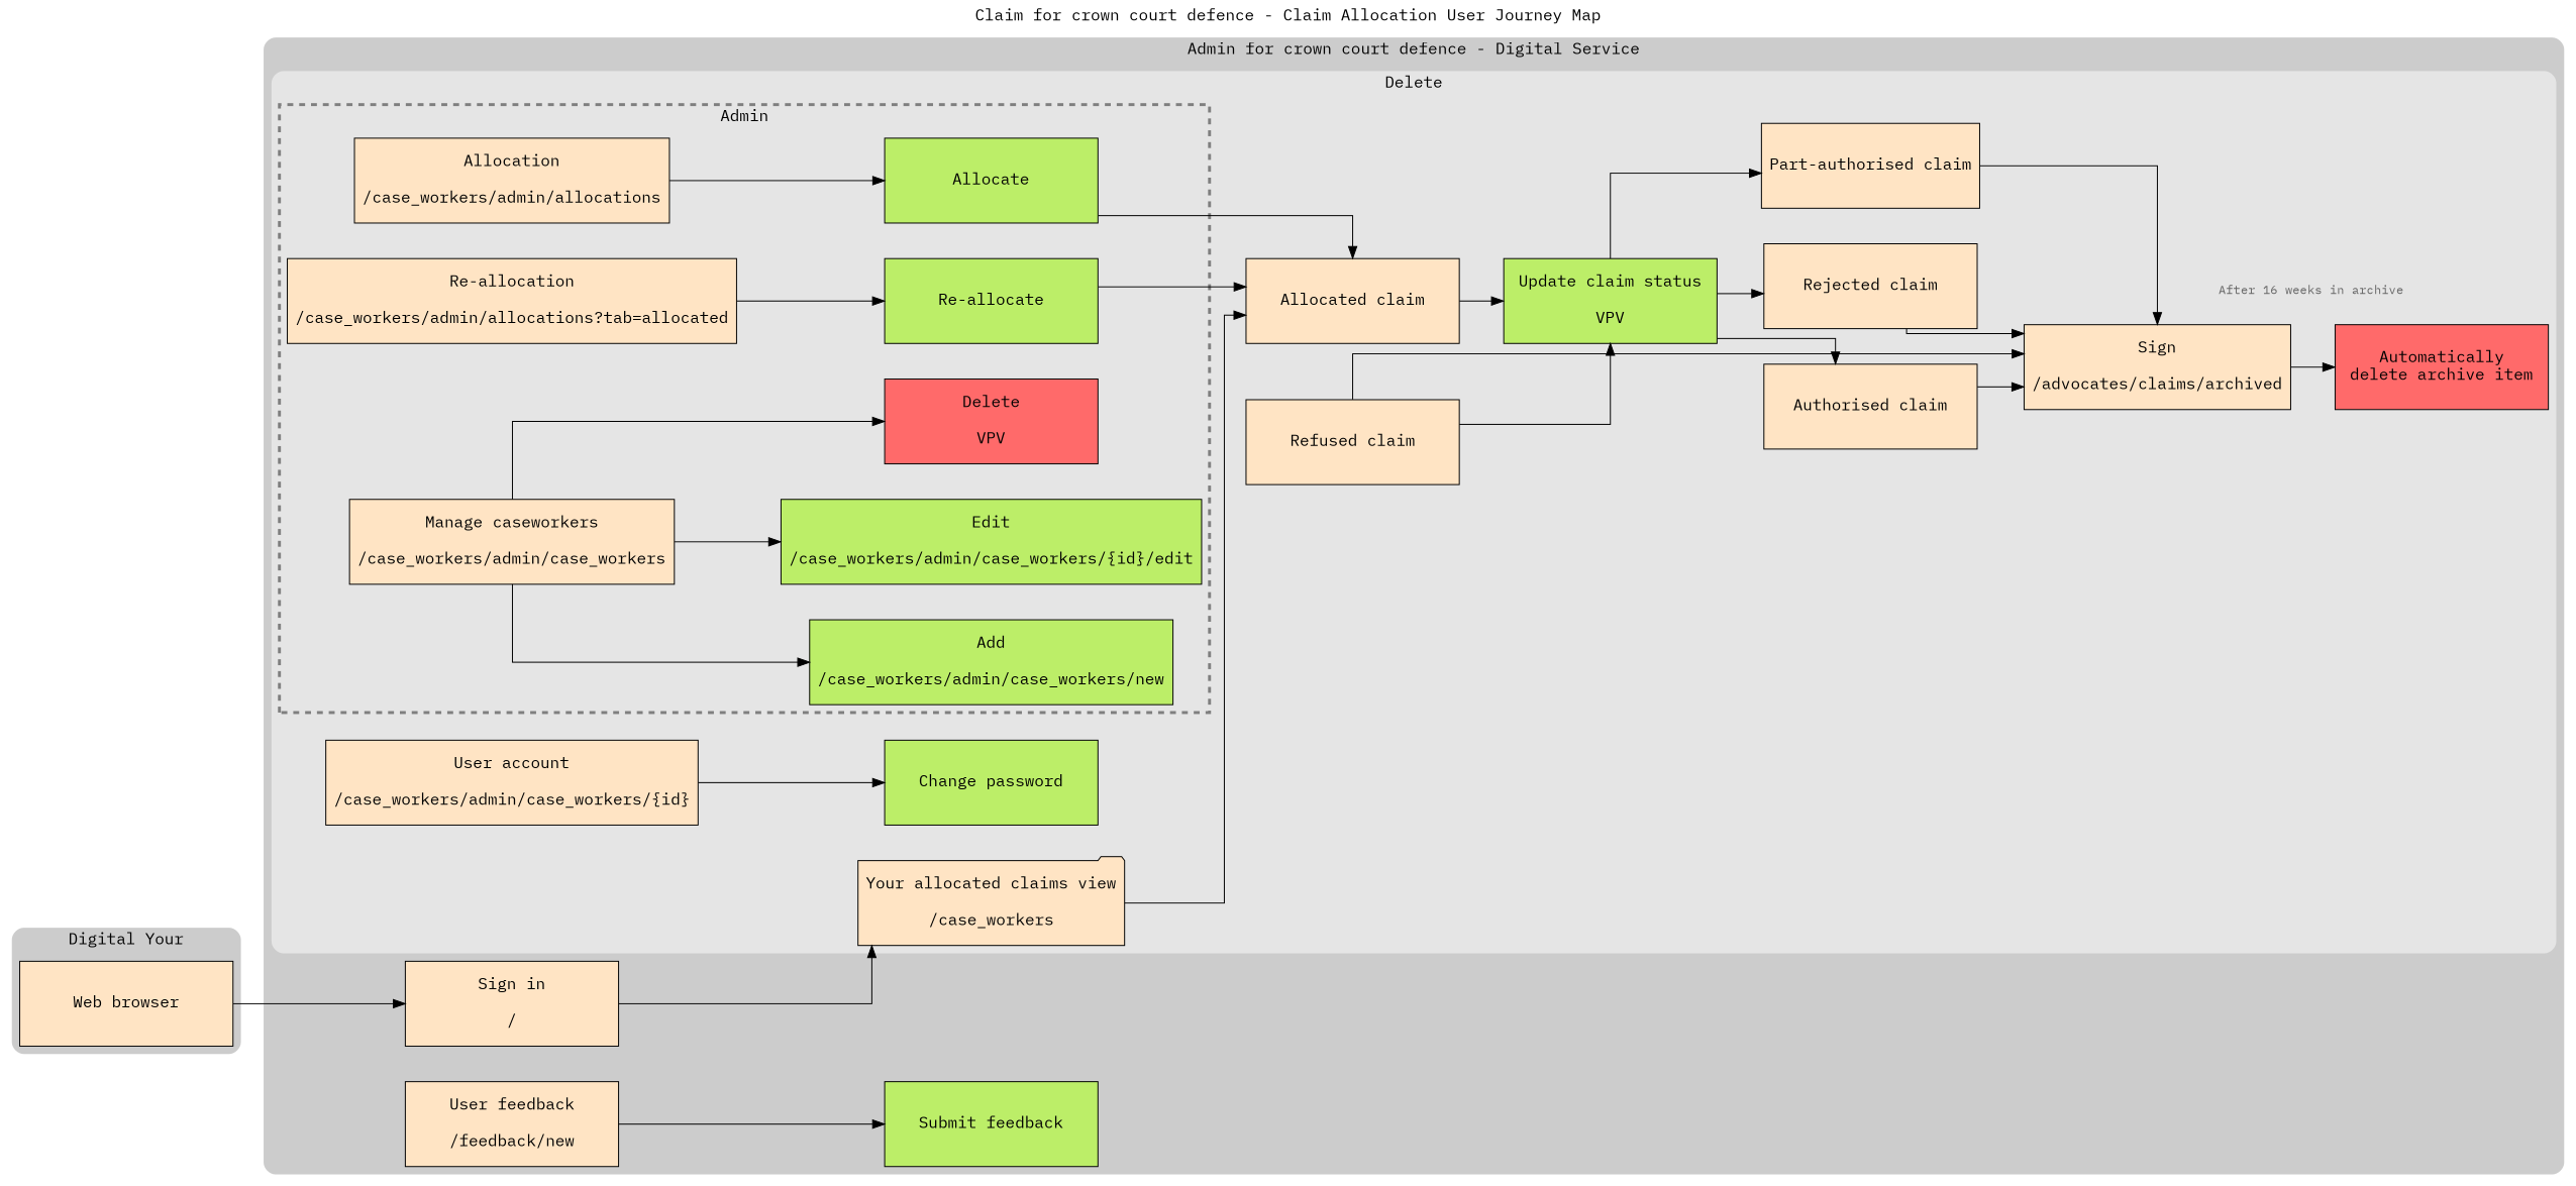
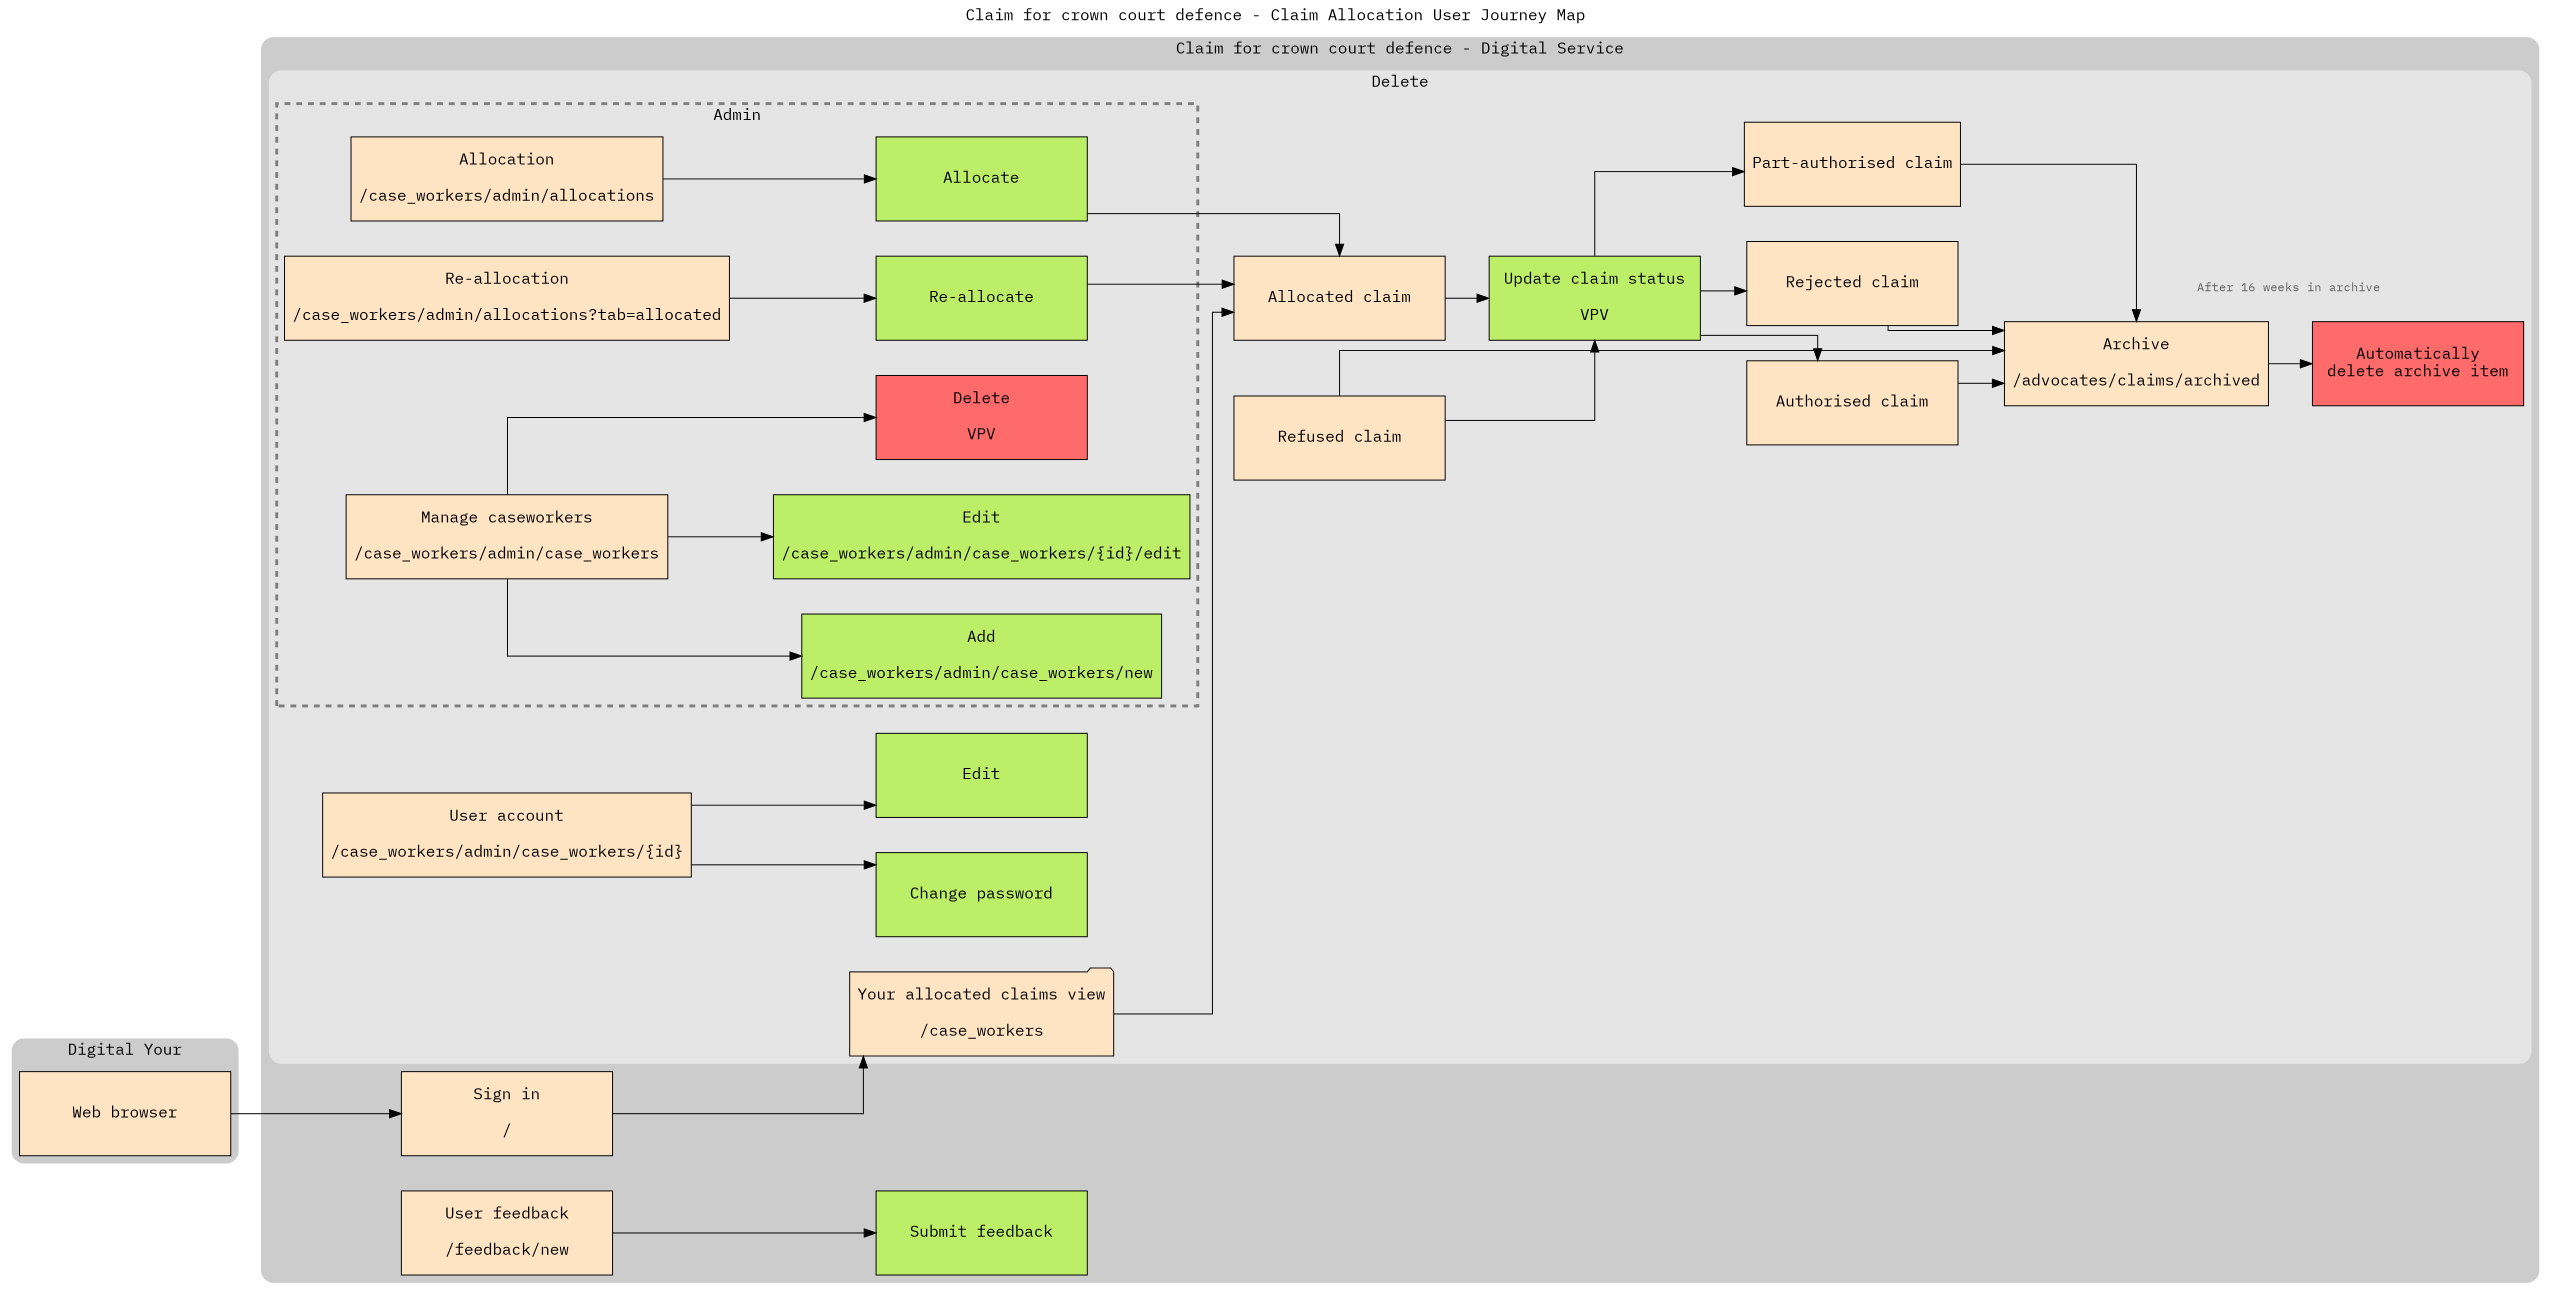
  digraph {
    compound=true
    fillcolor=grey80
    fontname="IBM Plex Mono"
    fontsize=16
    label="Claim for crown court defence - Claim Allocation User Journey Map"
    labelloc=t
    nodesep=.5
    ordering=out
    penwidth=0
    rankdir=LR
    ranksep=.3
    splines=ortho
    style="rounded, filled"
    node [fillcolor=bisque fontname="IBM Plex Mono" fontsize=16 shape=box style=filled]
    edge [arrowsize=1.2 fontcolor=grey40 fontname="IBM Plex Mono" fontsize=12 minlen=2]
    n1 [height=1.2 label="Web browser" width=3]
    n2 [height=1.2 label="Allocation\n\n/case_workers/admin/allocations" width=3]
    n3 [fillcolor=darkolivegreen2 height=1.2 label=Allocate width=3]
    n4 [height=1.2 label="Re-allocation\n\n/case_workers/admin/allocations?tab=allocated" width=3]
    n5 [fillcolor=darkolivegreen2 height=1.2 label="Re-allocate" width=3]
    n6 [height=1.2 label="Manage caseworkers\n\n/case_workers/admin/case_workers" width=3]
    n7 [fillcolor=darkolivegreen2 height=1.2 label="Add\n\n/case_workers/admin/case_workers/new" width=3]
    n8 [fillcolor=darkolivegreen2 height=1.2 label="Edit\n\n/case_workers/admin/case_workers/{id}/edit" width=3]
    n9 [fillcolor=indianred1 height=1.2 label="Delete\n\nVPV" width=3]
    n10 [height=1.2 label="Your allocated claims view\n\n/case_workers" shape=folder width=3]
    n11 [height=1.2 label="Allocated claim" width=3]
    n12 [height=1.2 label="Part-authorised claim" width=3]
    n13 [height=1.2 label="Authorised claim" width=3]
    n14 [height=1.2 label="Refused claim" width=3]
    n15 [height=1.2 label="Rejected claim" width=3]
    n16 [fillcolor=darkolivegreen2 height=1.2 label="Update claim status\n\nVPV" width=3]
    n17 [height=1.2 label="User account\n\n/case_workers/admin/case_workers/{id}" width=3]
+   n18 [fillcolor=darkolivegreen2 height=1.2 label=Edit width=3]
    n19 [fillcolor=darkolivegreen2 height=1.2 label="Change password" width=3]
-   n20 [height=1.2 label="Sign\n\n/advocates/claims/archived" width=3]
+   n20 [height=1.2 label="Archive\n\n/advocates/claims/archived" width=3]
    n21 [fillcolor=indianred1 height=1.2 label="Automatically\ndelete archive item" width=3]
    n22 [height=1.2 label="Sign in\n\n/" width=3]
    n23 [height=1.2 label="User feedback\n\n/feedback/new" width=3]
    n24 [fillcolor=darkolivegreen2 height=1.2 label="Submit feedback" width=3]
    subgraph cluster_1 {
      label="Digital Your"
      n1
    }
    subgraph cluster_2 {
-     label="Admin for crown court defence - Digital Service"
+     label="Claim for crown court defence - Digital Service"
      n22
      n23
      n24
      subgraph sub_3 {
        fillcolor=grey90
        label="User logged in"
        subgraph cluster_4 {
          fillcolor=grey90
          label=Delete
          n10
          n11
          n12
          n13
          n14
          n15
          n16
          n17
+         n18
          n19
          n20
          n21
          subgraph cluster_5 {
            color=gray50
            fillcolor=grey90
            label=Admin
            penwidth=3
            style="filled,dashed"
            n2
            n3
            n4
            n5
            n6
            n7
            n8
            n9
          }
        }
      }
    }
    n1 -> n22
    n2 -> n3
    n3 -> n11
    n4 -> n5
    n5 -> n11
    n6 -> n7
    n6 -> n8
    n6 -> n9
    n10 -> n11
    n11 -> n16
    n12 -> n20
    n13 -> n20
    n14 -> n16
    n14 -> n20
    n15 -> n20
    n16 -> n12
    n16 -> n13
    n16 -> n15
+   n17 -> n18
    n17 -> n19
    n20 -> n21 [labelangle=75 labeldistance=8 taillabel="After 16 weeks in archive"]
    n22 -> n10
    n23 -> n24
  }
